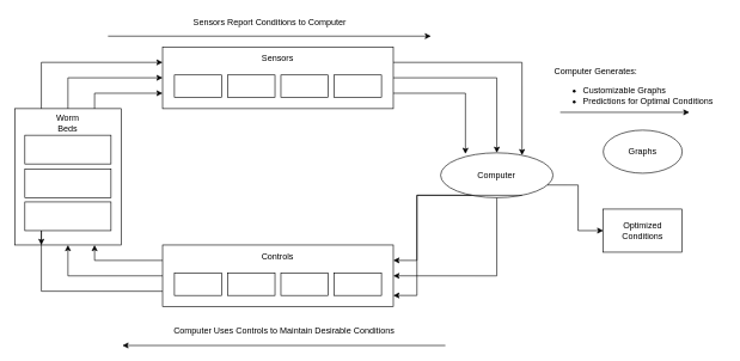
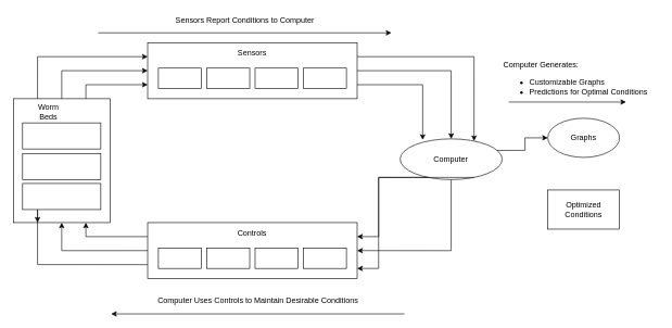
  <mxCell id="0" />
  <mxCell id="1" parent="0" />
  <mxCell id="2" value="" style="group" vertex="1" connectable="0" parent="1"><mxGeometry x="20" y="20.88" width="989" height="460" as="geometry" /></mxCell>
  <mxCell id="3" value="" style="group" vertex="1" connectable="0" parent="2"><mxGeometry width="750" height="460" as="geometry" /></mxCell>
  <mxCell id="4" value="" style="group" vertex="1" connectable="0" parent="3"><mxGeometry y="90" width="750" height="250" as="geometry" /></mxCell>
  <mxCell id="5" value="" style="rounded=0;whiteSpace=wrap;html=1;" vertex="1" parent="4"><mxGeometry y="40" width="148.35" height="190" as="geometry" /></mxCell>
  <mxCell id="6" value="Computer" style="ellipse;whiteSpace=wrap;html=1;" vertex="1" parent="4"><mxGeometry x="593.407" y="101.562" width="156.593" height="62.5" as="geometry" /></mxCell>
  <mxCell id="7" value="" style="group" vertex="1" connectable="0" parent="4"><mxGeometry x="206.044" y="-45.94" width="321.429" height="85.938" as="geometry" /></mxCell>
  <mxCell id="8" value="" style="rounded=0;whiteSpace=wrap;html=1;" vertex="1" parent="7"><mxGeometry width="321.429" height="85.938" as="geometry" /></mxCell>
  <mxCell id="9" value="" style="rounded=0;whiteSpace=wrap;html=1;" vertex="1" parent="7"><mxGeometry x="16.484" y="39.062" width="65.934" height="31.25" as="geometry" /></mxCell>
  <mxCell id="10" value="" style="rounded=0;whiteSpace=wrap;html=1;" vertex="1" parent="7"><mxGeometry x="90.659" y="39.062" width="65.934" height="31.25" as="geometry" /></mxCell>
  <mxCell id="11" value="" style="rounded=0;whiteSpace=wrap;html=1;" vertex="1" parent="7"><mxGeometry x="164.835" y="39.062" width="65.934" height="31.25" as="geometry" /></mxCell>
  <mxCell id="12" value="" style="rounded=0;whiteSpace=wrap;html=1;" vertex="1" parent="7"><mxGeometry x="239.011" y="39.062" width="65.934" height="31.25" as="geometry" /></mxCell>
  <mxCell id="13" value="Sensors" style="text;html=1;strokeColor=none;fillColor=none;align=center;verticalAlign=middle;whiteSpace=wrap;rounded=0;" vertex="1" parent="7"><mxGeometry x="144.231" y="7.812" width="32.967" height="15.625" as="geometry" /></mxCell>
  <mxCell id="14" style="edgeStyle=orthogonalEdgeStyle;rounded=0;orthogonalLoop=1;jettySize=auto;html=1;exitX=0.75;exitY=0;exitDx=0;exitDy=0;entryX=0;entryY=0.75;entryDx=0;entryDy=0;" edge="1" parent="4" source="5" target="8"><mxGeometry relative="1" as="geometry" /></mxCell>
  <mxCell id="15" style="edgeStyle=orthogonalEdgeStyle;rounded=0;orthogonalLoop=1;jettySize=auto;html=1;exitX=0.5;exitY=0;exitDx=0;exitDy=0;entryX=0;entryY=0.5;entryDx=0;entryDy=0;" edge="1" parent="4" source="5" target="8"><mxGeometry relative="1" as="geometry" /></mxCell>
  <mxCell id="16" style="edgeStyle=orthogonalEdgeStyle;rounded=0;orthogonalLoop=1;jettySize=auto;html=1;exitX=0.25;exitY=0;exitDx=0;exitDy=0;entryX=0;entryY=0.25;entryDx=0;entryDy=0;" edge="1" parent="4" source="5" target="8"><mxGeometry relative="1" as="geometry" /></mxCell>
  <mxCell id="17" value="" style="group" vertex="1" connectable="0" parent="4"><mxGeometry x="206.044" y="230.002" width="321.429" height="85.938" as="geometry" /></mxCell>
  <mxCell id="18" value="" style="rounded=0;whiteSpace=wrap;html=1;" vertex="1" parent="17"><mxGeometry width="321.429" height="85.938" as="geometry" /></mxCell>
  <mxCell id="19" value="" style="rounded=0;whiteSpace=wrap;html=1;" vertex="1" parent="17"><mxGeometry x="16.484" y="39.062" width="65.934" height="31.25" as="geometry" /></mxCell>
  <mxCell id="20" value="" style="rounded=0;whiteSpace=wrap;html=1;" vertex="1" parent="17"><mxGeometry x="90.659" y="39.062" width="65.934" height="31.25" as="geometry" /></mxCell>
  <mxCell id="21" value="" style="rounded=0;whiteSpace=wrap;html=1;" vertex="1" parent="17"><mxGeometry x="164.835" y="39.062" width="65.934" height="31.25" as="geometry" /></mxCell>
  <mxCell id="22" value="" style="rounded=0;whiteSpace=wrap;html=1;" vertex="1" parent="17"><mxGeometry x="239.011" y="39.062" width="65.934" height="31.25" as="geometry" /></mxCell>
  <mxCell id="23" value="Controls" style="text;html=1;strokeColor=none;fillColor=none;align=center;verticalAlign=middle;whiteSpace=wrap;rounded=0;" vertex="1" parent="17"><mxGeometry x="144.231" y="7.812" width="32.967" height="15.625" as="geometry" /></mxCell>
  <mxCell id="24" style="edgeStyle=orthogonalEdgeStyle;rounded=0;orthogonalLoop=1;jettySize=auto;html=1;exitX=1;exitY=0.75;exitDx=0;exitDy=0;entryX=0.221;entryY=0.025;entryDx=0;entryDy=0;entryPerimeter=0;" edge="1" parent="4" source="8" target="6"><mxGeometry relative="1" as="geometry" /></mxCell>
  <mxCell id="25" style="edgeStyle=orthogonalEdgeStyle;rounded=0;orthogonalLoop=1;jettySize=auto;html=1;exitX=1;exitY=0.5;exitDx=0;exitDy=0;entryX=0.5;entryY=0;entryDx=0;entryDy=0;" edge="1" parent="4" source="8" target="6"><mxGeometry relative="1" as="geometry" /></mxCell>
  <mxCell id="26" style="edgeStyle=orthogonalEdgeStyle;rounded=0;orthogonalLoop=1;jettySize=auto;html=1;exitX=1;exitY=0.25;exitDx=0;exitDy=0;entryX=0.75;entryY=0;entryDx=0;entryDy=0;" edge="1" parent="4" source="8" target="6"><mxGeometry relative="1" as="geometry" /></mxCell>
  <mxCell id="27" style="edgeStyle=orthogonalEdgeStyle;rounded=0;orthogonalLoop=1;jettySize=auto;html=1;exitX=0.25;exitY=1;exitDx=0;exitDy=0;entryX=1;entryY=0.25;entryDx=0;entryDy=0;" edge="1" parent="4" source="6" target="18"><mxGeometry relative="1" as="geometry" /></mxCell>
  <mxCell id="28" style="edgeStyle=orthogonalEdgeStyle;rounded=0;orthogonalLoop=1;jettySize=auto;html=1;exitX=0;exitY=0.25;exitDx=0;exitDy=0;entryX=0.75;entryY=1;entryDx=0;entryDy=0;" edge="1" parent="4" source="18" target="5"><mxGeometry relative="1" as="geometry" /></mxCell>
  <mxCell id="29" style="edgeStyle=orthogonalEdgeStyle;rounded=0;orthogonalLoop=1;jettySize=auto;html=1;exitX=0.5;exitY=1;exitDx=0;exitDy=0;entryX=1;entryY=0.5;entryDx=0;entryDy=0;" edge="1" parent="4" source="6" target="18"><mxGeometry relative="1" as="geometry" /></mxCell>
  <mxCell id="30" style="edgeStyle=orthogonalEdgeStyle;rounded=0;orthogonalLoop=1;jettySize=auto;html=1;exitX=0;exitY=0.5;exitDx=0;exitDy=0;entryX=0.5;entryY=1;entryDx=0;entryDy=0;" edge="1" parent="4" source="18" target="5"><mxGeometry relative="1" as="geometry" /></mxCell>
  <mxCell id="31" style="edgeStyle=orthogonalEdgeStyle;rounded=0;orthogonalLoop=1;jettySize=auto;html=1;exitX=0.75;exitY=1;exitDx=0;exitDy=0;entryX=1;entryY=0.818;entryDx=0;entryDy=0;entryPerimeter=0;" edge="1" parent="4" source="6" target="18"><mxGeometry relative="1" as="geometry" /></mxCell>
  <mxCell id="32" style="edgeStyle=orthogonalEdgeStyle;rounded=0;orthogonalLoop=1;jettySize=auto;html=1;exitX=0;exitY=0.75;exitDx=0;exitDy=0;entryX=0.25;entryY=1;entryDx=0;entryDy=0;" edge="1" parent="4" source="18" target="5"><mxGeometry relative="1" as="geometry" /></mxCell>
  <mxCell id="33" value="" style="rounded=0;whiteSpace=wrap;html=1;" vertex="1" parent="4"><mxGeometry x="14.17" y="170" width="120" height="40" as="geometry" /></mxCell>
  <mxCell id="34" value="" style="rounded=0;whiteSpace=wrap;html=1;" vertex="1" parent="4"><mxGeometry x="14.17" y="124.06" width="120" height="40" as="geometry" /></mxCell>
  <mxCell id="35" value="" style="rounded=0;whiteSpace=wrap;html=1;" vertex="1" parent="4"><mxGeometry x="14.17" y="77.06" width="120" height="40" as="geometry" /></mxCell>
- <mxCell id="36" value="Worm Beds" style="text;html=1;strokeColor=none;fillColor=none;align=center;verticalAlign=middle;whiteSpace=wrap;rounded=0;" vertex="1" parent="4"><mxGeometry x="54.17" y="50" width="40" height="20" as="geometry" /></mxCell>
+ <mxCell id="36" value="Worm Beds" style="text;html=1;strokeColor=none;fillColor=none;align=center;verticalAlign=middle;whiteSpace=wrap;rounded=0;" vertex="1" parent="4"><mxGeometry x="34.17" y="50" width="40" height="20" as="geometry" /></mxCell>
  <mxCell id="37" value="" style="endArrow=classic;html=1;" edge="1" parent="3"><mxGeometry width="50" height="50" relative="1" as="geometry"><mxPoint x="130" y="29" as="sourcePoint" /><mxPoint x="580" y="29" as="targetPoint" /></mxGeometry></mxCell>
  <mxCell id="38" value="Sensors Report Conditions to Computer" style="text;html=1;align=center;verticalAlign=middle;resizable=0;points=[];autosize=1;" vertex="1" parent="3"><mxGeometry x="235" width="240" height="20" as="geometry" /></mxCell>
  <mxCell id="39" value="" style="endArrow=classic;html=1;" edge="1" parent="3"><mxGeometry width="50" height="50" relative="1" as="geometry"><mxPoint x="600" y="460" as="sourcePoint" /><mxPoint x="150" y="460" as="targetPoint" /></mxGeometry></mxCell>
  <mxCell id="40" value="Computer Uses Controls to Maintain Desirable Conditions" style="text;html=1;align=center;verticalAlign=middle;resizable=0;points=[];autosize=1;" vertex="1" parent="3"><mxGeometry x="205" y="430" width="340" height="20" as="geometry" /></mxCell>
  <mxCell id="41" value="Graphs" style="ellipse;whiteSpace=wrap;html=1;" vertex="1" parent="2"><mxGeometry x="820" y="160" width="110" height="60" as="geometry" /></mxCell>
  <mxCell id="42" value="Optimized Conditions" style="rounded=0;whiteSpace=wrap;html=1;" vertex="1" parent="2"><mxGeometry x="820" y="270" width="110" height="60" as="geometry" /></mxCell>
- <mxCell id="44" style="edgeStyle=orthogonalEdgeStyle;rounded=0;orthogonalLoop=1;jettySize=auto;html=1;exitX=1;exitY=0.75;exitDx=0;exitDy=0;entryX=0;entryY=0.5;entryDx=0;entryDy=0;" edge="1" parent="2" source="6" target="42"><mxGeometry relative="1" as="geometry" /></mxCell>
+ <mxCell id="43" style="edgeStyle=orthogonalEdgeStyle;rounded=0;orthogonalLoop=1;jettySize=auto;html=1;exitX=1;exitY=0.25;exitDx=0;exitDy=0;entryX=0;entryY=0.5;entryDx=0;entryDy=0;" edge="1" parent="2" source="6" target="41"><mxGeometry relative="1" as="geometry" /></mxCell>
  <mxCell id="45" value="" style="endArrow=classic;html=1;" edge="1" parent="2"><mxGeometry width="50" height="50" relative="1" as="geometry"><mxPoint x="760" y="135.12" as="sourcePoint" /><mxPoint x="940" y="135.12" as="targetPoint" /></mxGeometry></mxCell>
  <mxCell id="46" value="&lt;div align=&quot;left&quot;&gt;Computer Generates:&lt;/div&gt;&lt;div align=&quot;left&quot;&gt;&lt;ul&gt;&lt;li&gt;Customizable Graphs&lt;/li&gt;&lt;li&gt;Predictions for Optimal Conditions&lt;br&gt;&lt;/li&gt;&lt;/ul&gt;&lt;/div&gt;" style="text;html=1;strokeColor=none;fillColor=none;align=left;verticalAlign=middle;whiteSpace=wrap;rounded=0;" vertex="1" parent="2"><mxGeometry x="750" y="95.12" width="239" height="20" as="geometry" /></mxCell>
